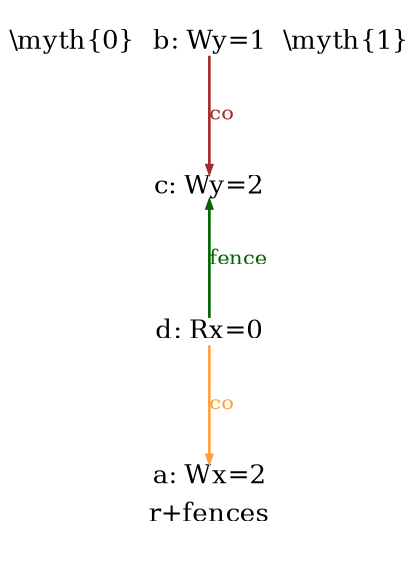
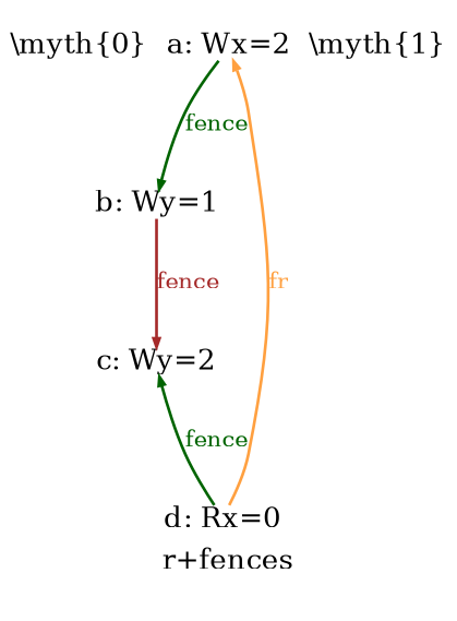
  digraph {
    fontsize=10
    label="r+fences"
    splines=spline
    node [fixedsize=true fontsize=10 shape=none]
    edge [arrowsize=0.300000 color=darkgreen fontcolor=darkgreen fontsize=8]
    n1 [height=0.091875 label="\\myth{0}" width=0.455000]
    n2 [height=0.138889 label="a: Wx=2" width=0.486111]
    n3 [height=0.138889 label="b: Wy=1" width=0.486111]
    n4 [height=0.138889 label="c: Wy=2" width=0.486111]
    n5 [height=0.138889 label="d: Rx=0" width=0.486111]
    n6 [height=0.091875 label="\\myth{1}" width=0.455000]
-   n3 -> n4 [color=brown fontcolor=brown label=co]
+   n2 -> n3 [label=fence]
+   n3 -> n4 [color=brown fontcolor=brown label=fence]
    n4 -> n5 [dir=back label=fence]
-   n5 -> n2 [color="#ffa040" fontcolor="#ffa040" label=co]
+   n5 -> n2 [color="#ffa040" fontcolor="#ffa040" label=fr]
  }
